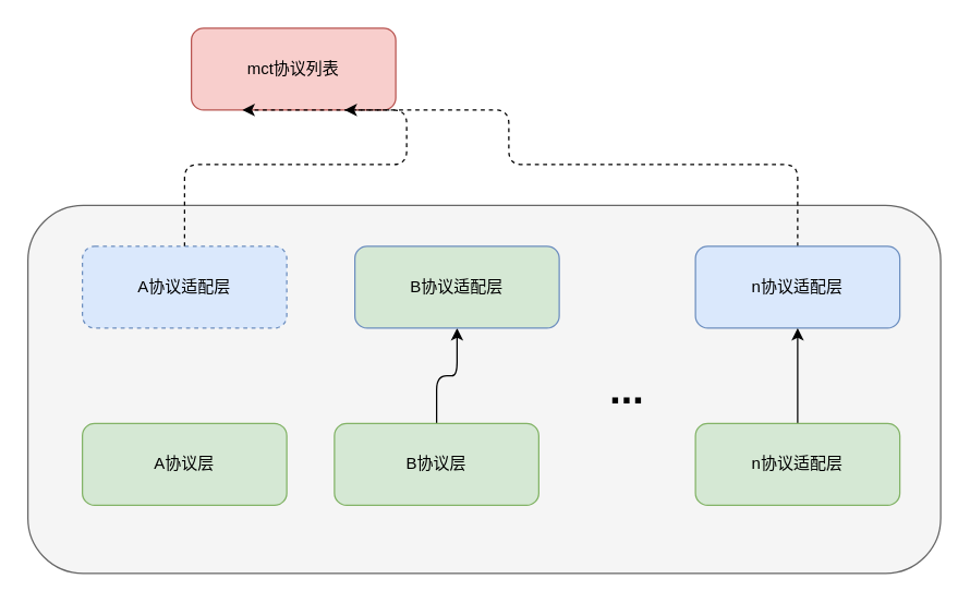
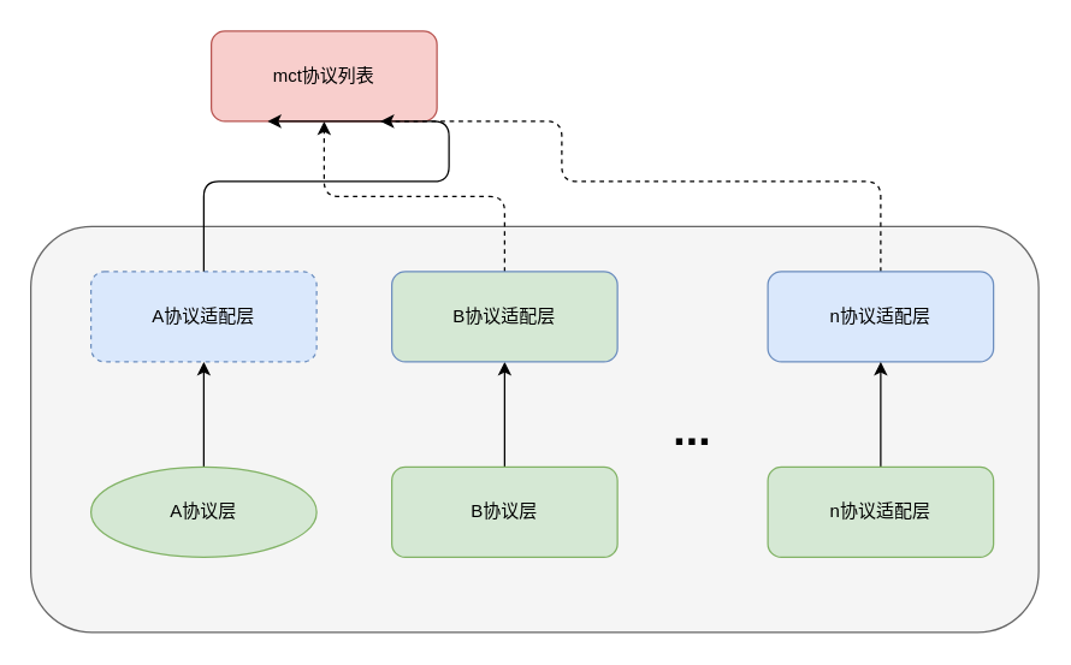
  <mxCell id="0" />
  <mxCell id="1" parent="0" />
  <mxCell id="2" value="" style="rounded=1;whiteSpace=wrap;html=1;labelBackgroundColor=none;fillColor=#f5f5f5;fontColor=#333333;strokeColor=#666666;" vertex="1" parent="1"><mxGeometry x="20" y="150" width="670" height="270" as="geometry" /></mxCell>
  <mxCell id="3" value="" style="edgeStyle=orthogonalEdgeStyle;rounded=1;orthogonalLoop=1;jettySize=auto;html=1;labelBackgroundColor=none;fontColor=default;" edge="1" parent="1" source="4" target="6"><mxGeometry relative="1" as="geometry" /></mxCell>
- <mxCell id="4" value="B协议层" style="rounded=1;whiteSpace=wrap;html=1;labelBackgroundColor=none;fillColor=#d5e8d4;strokeColor=#82b366;" vertex="1" parent="1"><mxGeometry x="245" y="310" width="150" height="60" as="geometry" /></mxCell>
+ <mxCell id="4" value="B协议层" style="rounded=1;whiteSpace=wrap;html=1;labelBackgroundColor=none;fillColor=#d5e8d4;strokeColor=#82b366;" vertex="1" parent="1"><mxGeometry x="260" y="310" width="150" height="60" as="geometry" /></mxCell>
+ <mxCell id="5" value="" style="edgeStyle=orthogonalEdgeStyle;rounded=1;orthogonalLoop=1;jettySize=auto;html=1;dashed=1;labelBackgroundColor=none;fontColor=default;" edge="1" parent="1" source="6" target="7"><mxGeometry relative="1" as="geometry" /></mxCell>
  <mxCell id="6" value="B协议适配层" style="rounded=1;whiteSpace=wrap;html=1;labelBackgroundColor=none;fillColor=#d5e8d4;strokeColor=#6c8ebf;" vertex="1" parent="1"><mxGeometry x="260" y="180" width="150" height="60" as="geometry" /></mxCell>
  <mxCell id="7" value="mct协议列表" style="rounded=1;whiteSpace=wrap;html=1;labelBackgroundColor=none;fillColor=#f8cecc;strokeColor=#b85450;" vertex="1" parent="1"><mxGeometry x="140" y="20" width="150" height="60" as="geometry" /></mxCell>
- <mxCell id="9" value="A协议层" style="rounded=1;whiteSpace=wrap;html=1;labelBackgroundColor=none;fillColor=#d5e8d4;strokeColor=#82b366;" vertex="1" parent="1"><mxGeometry x="60" y="310" width="150" height="60" as="geometry" /></mxCell>
- <mxCell id="10" style="edgeStyle=orthogonalEdgeStyle;rounded=1;orthogonalLoop=1;jettySize=auto;html=1;entryX=0.25;entryY=1;entryDx=0;entryDy=0;dashed=1;labelBackgroundColor=none;fontColor=default;" edge="1" parent="1" source="11" target="7"><mxGeometry relative="1" as="geometry"><Array as="points"><mxPoint x="135" y="120" /><mxPoint x="298" y="120" /></Array></mxGeometry></mxCell>
+ <mxCell id="8" value="" style="edgeStyle=orthogonalEdgeStyle;rounded=1;orthogonalLoop=1;jettySize=auto;html=1;labelBackgroundColor=none;fontColor=default;" edge="1" parent="1" source="9" target="11"><mxGeometry relative="1" as="geometry" /></mxCell>
+ <mxCell id="9" value="A协议层" style="ellipse;whiteSpace=wrap;html=1;labelBackgroundColor=none;fillColor=#d5e8d4;strokeColor=#82b366;" vertex="1" parent="1"><mxGeometry x="60" y="310" width="150" height="60" as="geometry" /></mxCell>
+ <mxCell id="10" style="edgeStyle=orthogonalEdgeStyle;rounded=1;orthogonalLoop=1;jettySize=auto;html=1;entryX=0.25;entryY=1;entryDx=0;entryDy=0;dashed=0;labelBackgroundColor=none;fontColor=default;" edge="1" parent="1" source="11" target="7"><mxGeometry relative="1" as="geometry"><Array as="points"><mxPoint x="135" y="120" /><mxPoint x="298" y="120" /></Array></mxGeometry></mxCell>
  <mxCell id="11" value="A协议适配层" style="rounded=1;whiteSpace=wrap;html=1;labelBackgroundColor=none;fillColor=#dae8fc;strokeColor=#6c8ebf;dashed=1;" vertex="1" parent="1"><mxGeometry x="60" y="180" width="150" height="60" as="geometry" /></mxCell>
  <mxCell id="12" style="edgeStyle=orthogonalEdgeStyle;rounded=1;orthogonalLoop=1;jettySize=auto;html=1;entryX=0.75;entryY=1;entryDx=0;entryDy=0;dashed=1;labelBackgroundColor=none;fontColor=default;" edge="1" parent="1" source="13" target="7"><mxGeometry relative="1" as="geometry"><Array as="points"><mxPoint x="585" y="120" /><mxPoint x="373" y="120" /></Array></mxGeometry></mxCell>
  <mxCell id="13" value="n协议适配层" style="rounded=1;whiteSpace=wrap;html=1;labelBackgroundColor=none;fillColor=#dae8fc;strokeColor=#6c8ebf;" vertex="1" parent="1"><mxGeometry x="510" y="180" width="150" height="60" as="geometry" /></mxCell>
  <mxCell id="14" value="" style="edgeStyle=orthogonalEdgeStyle;rounded=1;orthogonalLoop=1;jettySize=auto;html=1;labelBackgroundColor=none;fontColor=default;" edge="1" parent="1" source="15" target="13"><mxGeometry relative="1" as="geometry" /></mxCell>
  <mxCell id="15" value="n协议适配层" style="rounded=1;whiteSpace=wrap;html=1;labelBackgroundColor=none;fillColor=#d5e8d4;strokeColor=#82b366;" vertex="1" parent="1"><mxGeometry x="510" y="310" width="150" height="60" as="geometry" /></mxCell>
  <mxCell id="16" value="&lt;b&gt;&lt;font style=&quot;font-size: 30px;&quot;&gt;...&lt;/font&gt;&lt;/b&gt;" style="text;html=1;strokeColor=none;fillColor=none;align=center;verticalAlign=middle;whiteSpace=wrap;rounded=0;" vertex="1" parent="1"><mxGeometry x="430" y="270" width="60" height="30" as="geometry" /></mxCell>
